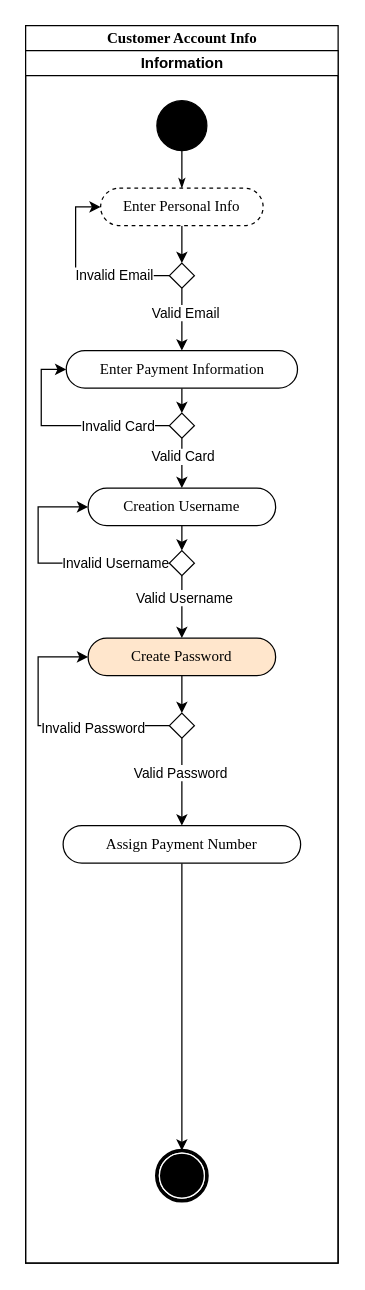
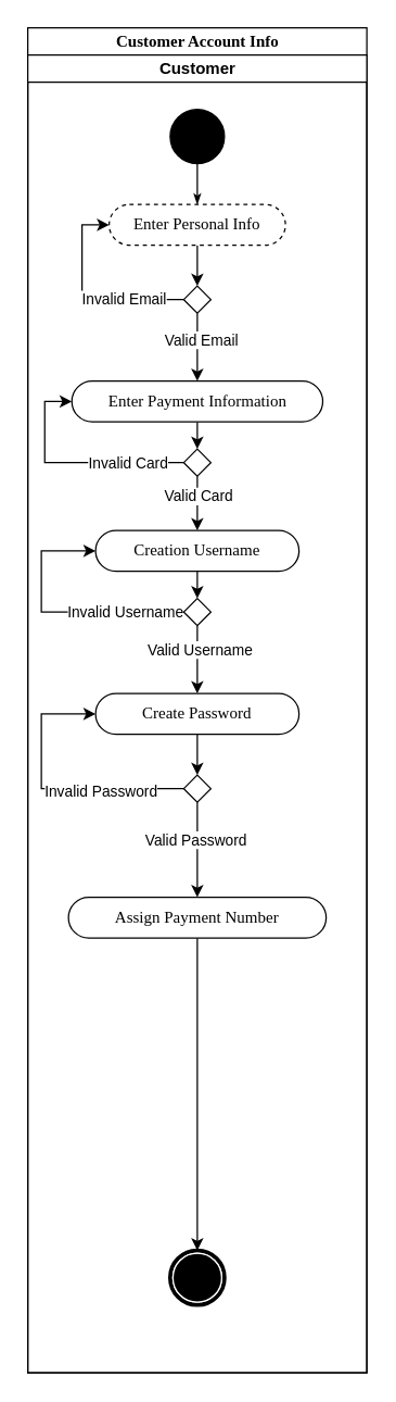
  <mxCell id="0" />
  <mxCell id="1" parent="0" />
  <mxCell id="2" value="Customer Account Info" style="swimlane;html=1;childLayout=stackLayout;startSize=20;rounded=0;shadow=0;comic=0;labelBackgroundColor=none;strokeWidth=1;fontFamily=Verdana;fontSize=12;align=center;" parent="1" vertex="1"><mxGeometry x="20" width="250" height="990" as="geometry" y="20" /></mxCell>
- <mxCell id="3" value="Information" style="swimlane;html=1;startSize=20;" parent="2" vertex="1"><mxGeometry y="20" width="250" height="970" as="geometry" /></mxCell>
+ <mxCell id="3" value="Customer" style="swimlane;html=1;startSize=20;" parent="2" vertex="1"><mxGeometry y="20" width="250" height="970" as="geometry" /></mxCell>
  <mxCell id="4" style="edgeStyle=orthogonalEdgeStyle;rounded=0;html=1;labelBackgroundColor=none;startArrow=none;startFill=0;startSize=5;endArrow=classicThin;endFill=1;endSize=5;jettySize=auto;orthogonalLoop=1;strokeWidth=1;fontFamily=Verdana;fontSize=12" parent="3" source="24" target="26" edge="1"><mxGeometry relative="1" as="geometry" /></mxCell>
  <mxCell id="5" style="edgeStyle=orthogonalEdgeStyle;rounded=0;orthogonalLoop=1;jettySize=auto;html=1;exitX=0;exitY=0.5;exitDx=0;exitDy=0;entryX=0;entryY=0.5;entryDx=0;entryDy=0;" edge="1" parent="3" source="23" target="26"><mxGeometry relative="1" as="geometry" /></mxCell>
  <mxCell id="6" value="Invalid Email" style="edgeLabel;html=1;align=center;verticalAlign=middle;resizable=0;points=[];" vertex="1" connectable="0" parent="5"><mxGeometry x="-0.405" y="-1" relative="1" as="geometry"><mxPoint as="offset" /></mxGeometry></mxCell>
  <mxCell id="7" style="edgeStyle=orthogonalEdgeStyle;rounded=0;orthogonalLoop=1;jettySize=auto;html=1;exitX=0.5;exitY=1;exitDx=0;exitDy=0;entryX=0.5;entryY=0;entryDx=0;entryDy=0;" edge="1" parent="3" source="23" target="28"><mxGeometry relative="1" as="geometry" /></mxCell>
  <mxCell id="8" value="Valid Email" style="edgeLabel;html=1;align=center;verticalAlign=middle;resizable=0;points=[];" vertex="1" connectable="0" parent="7"><mxGeometry x="-0.238" y="2" relative="1" as="geometry"><mxPoint as="offset" /></mxGeometry></mxCell>
  <mxCell id="9" style="edgeStyle=orthogonalEdgeStyle;rounded=0;orthogonalLoop=1;jettySize=auto;html=1;exitX=0;exitY=0.5;exitDx=0;exitDy=0;entryX=0;entryY=0.5;entryDx=0;entryDy=0;" edge="1" parent="3" source="22" target="28"><mxGeometry relative="1" as="geometry" /></mxCell>
  <mxCell id="10" value="Invalid Card" style="edgeLabel;html=1;align=center;verticalAlign=middle;resizable=0;points=[];" vertex="1" connectable="0" parent="9"><mxGeometry x="-0.504" relative="1" as="geometry"><mxPoint as="offset" /></mxGeometry></mxCell>
  <mxCell id="11" style="edgeStyle=orthogonalEdgeStyle;rounded=0;orthogonalLoop=1;jettySize=auto;html=1;exitX=0.5;exitY=1;exitDx=0;exitDy=0;entryX=0.5;entryY=0;entryDx=0;entryDy=0;" edge="1" parent="3" source="19" target="33"><mxGeometry relative="1" as="geometry" /></mxCell>
  <mxCell id="12" style="edgeStyle=orthogonalEdgeStyle;rounded=0;orthogonalLoop=1;jettySize=auto;html=1;entryX=0.5;entryY=0;entryDx=0;entryDy=0;" edge="1" parent="3" source="33" target="30"><mxGeometry relative="1" as="geometry" /></mxCell>
  <mxCell id="13" value="Valid Username" style="edgeLabel;html=1;align=center;verticalAlign=middle;resizable=0;points=[];" vertex="1" connectable="0" parent="12"><mxGeometry x="-0.336" y="1" relative="1" as="geometry"><mxPoint as="offset" /></mxGeometry></mxCell>
  <mxCell id="14" style="edgeStyle=orthogonalEdgeStyle;rounded=0;orthogonalLoop=1;jettySize=auto;html=1;exitX=0.5;exitY=1;exitDx=0;exitDy=0;entryX=0.5;entryY=0;entryDx=0;entryDy=0;" edge="1" parent="3" source="18" target="35"><mxGeometry relative="1" as="geometry" /></mxCell>
  <mxCell id="15" value="Valid Password" style="edgeLabel;html=1;align=center;verticalAlign=middle;resizable=0;points=[];" vertex="1" connectable="0" parent="14"><mxGeometry x="-0.216" y="-2" relative="1" as="geometry"><mxPoint as="offset" /></mxGeometry></mxCell>
  <mxCell id="16" style="edgeStyle=orthogonalEdgeStyle;rounded=0;orthogonalLoop=1;jettySize=auto;html=1;exitX=0;exitY=0.5;exitDx=0;exitDy=0;entryX=0;entryY=0.5;entryDx=0;entryDy=0;" edge="1" parent="3" source="18" target="30"><mxGeometry relative="1" as="geometry"><Array as="points"><mxPoint x="10" y="540" /><mxPoint x="10" y="485" /></Array></mxGeometry></mxCell>
  <mxCell id="17" value="Invalid Password" style="edgeLabel;html=1;align=center;verticalAlign=middle;resizable=0;points=[];" vertex="1" connectable="0" parent="16"><mxGeometry x="-0.379" relative="1" as="geometry"><mxPoint y="1" as="offset" /></mxGeometry></mxCell>
  <mxCell id="18" value="" style="rhombus;whiteSpace=wrap;html=1;" vertex="1" parent="3"><mxGeometry x="115" y="530" width="20" height="20" as="geometry" /></mxCell>
  <mxCell id="19" value="Creation Username" style="rounded=1;whiteSpace=wrap;html=1;shadow=0;comic=0;labelBackgroundColor=none;strokeWidth=1;fontFamily=Verdana;fontSize=12;align=center;arcSize=50;" parent="3" vertex="1"><mxGeometry x="50" y="350" width="150" height="30" as="geometry" /></mxCell>
  <mxCell id="20" style="edgeStyle=orthogonalEdgeStyle;rounded=0;orthogonalLoop=1;jettySize=auto;html=1;exitX=0.5;exitY=1;exitDx=0;exitDy=0;entryX=0.5;entryY=0;entryDx=0;entryDy=0;" edge="1" parent="3" source="22" target="19"><mxGeometry relative="1" as="geometry" /></mxCell>
  <mxCell id="21" value="Valid Card" style="edgeLabel;html=1;align=center;verticalAlign=middle;resizable=0;points=[];" vertex="1" connectable="0" parent="20"><mxGeometry x="-0.315" relative="1" as="geometry"><mxPoint as="offset" /></mxGeometry></mxCell>
  <mxCell id="22" value="" style="rhombus;whiteSpace=wrap;html=1;" vertex="1" parent="3"><mxGeometry x="115" y="290" width="20" height="20" as="geometry" /></mxCell>
  <mxCell id="23" value="" style="rhombus;whiteSpace=wrap;html=1;" vertex="1" parent="3"><mxGeometry x="115" y="170" width="20" height="20" as="geometry" /></mxCell>
  <mxCell id="24" value="" style="ellipse;whiteSpace=wrap;html=1;rounded=0;shadow=0;comic=0;labelBackgroundColor=none;strokeWidth=1;fillColor=#000000;fontFamily=Verdana;fontSize=12;align=center;" parent="3" vertex="1"><mxGeometry x="105" y="40" width="40" height="40" as="geometry" /></mxCell>
  <mxCell id="25" style="edgeStyle=orthogonalEdgeStyle;rounded=0;orthogonalLoop=1;jettySize=auto;html=1;entryX=0.5;entryY=0;entryDx=0;entryDy=0;" edge="1" parent="3" source="26" target="23"><mxGeometry relative="1" as="geometry" /></mxCell>
  <mxCell id="26" value="Enter Personal Info" style="rounded=1;whiteSpace=wrap;html=1;shadow=0;comic=0;labelBackgroundColor=none;strokeWidth=1;fontFamily=Verdana;fontSize=12;align=center;arcSize=50;dashed=1;" parent="3" vertex="1"><mxGeometry x="60" y="110" width="130" height="30" as="geometry" /></mxCell>
  <mxCell id="27" style="edgeStyle=orthogonalEdgeStyle;rounded=0;orthogonalLoop=1;jettySize=auto;html=1;exitX=0.5;exitY=1;exitDx=0;exitDy=0;entryX=0.5;entryY=0;entryDx=0;entryDy=0;" edge="1" parent="3" source="28" target="22"><mxGeometry relative="1" as="geometry" /></mxCell>
  <mxCell id="28" value="Enter Payment Information" style="rounded=1;whiteSpace=wrap;html=1;shadow=0;comic=0;labelBackgroundColor=none;strokeWidth=1;fontFamily=Verdana;fontSize=12;align=center;arcSize=50;" parent="3" vertex="1"><mxGeometry x="32.5" y="240" width="185" height="30" as="geometry" /></mxCell>
  <mxCell id="29" style="edgeStyle=orthogonalEdgeStyle;rounded=0;orthogonalLoop=1;jettySize=auto;html=1;entryX=0.5;entryY=0;entryDx=0;entryDy=0;" edge="1" parent="3" source="30" target="18"><mxGeometry relative="1" as="geometry" /></mxCell>
- <mxCell id="30" value="Create Password" style="rounded=1;whiteSpace=wrap;html=1;shadow=0;comic=0;labelBackgroundColor=none;strokeWidth=1;fontFamily=Verdana;fontSize=12;align=center;arcSize=50;fillColor=#ffe6cc;" vertex="1" parent="3"><mxGeometry x="50" y="470" width="150" height="30" as="geometry" /></mxCell>
+ <mxCell id="30" value="Create Password" style="rounded=1;whiteSpace=wrap;html=1;shadow=0;comic=0;labelBackgroundColor=none;strokeWidth=1;fontFamily=Verdana;fontSize=12;align=center;arcSize=50;" vertex="1" parent="3"><mxGeometry x="50" y="470" width="150" height="30" as="geometry" /></mxCell>
  <mxCell id="31" style="edgeStyle=orthogonalEdgeStyle;rounded=0;orthogonalLoop=1;jettySize=auto;html=1;exitX=0;exitY=0.5;exitDx=0;exitDy=0;entryX=0;entryY=0.5;entryDx=0;entryDy=0;" edge="1" parent="3" source="33" target="19"><mxGeometry relative="1" as="geometry"><Array as="points"><mxPoint x="10" y="410" /><mxPoint x="10" y="365" /></Array></mxGeometry></mxCell>
  <mxCell id="32" value="Invalid Username" style="edgeLabel;html=1;align=center;verticalAlign=middle;resizable=0;points=[];" vertex="1" connectable="0" parent="31"><mxGeometry x="-0.537" y="-1" relative="1" as="geometry"><mxPoint as="offset" /></mxGeometry></mxCell>
  <mxCell id="33" value="" style="rhombus;whiteSpace=wrap;html=1;" vertex="1" parent="3"><mxGeometry x="115" y="400" width="20" height="20" as="geometry" /></mxCell>
  <mxCell id="34" style="edgeStyle=orthogonalEdgeStyle;rounded=0;orthogonalLoop=1;jettySize=auto;html=1;exitX=0.5;exitY=1;exitDx=0;exitDy=0;entryX=0.5;entryY=0;entryDx=0;entryDy=0;" edge="1" parent="3" source="35" target="36"><mxGeometry relative="1" as="geometry" /></mxCell>
  <mxCell id="35" value="Assign Payment Number" style="rounded=1;whiteSpace=wrap;html=1;shadow=0;comic=0;labelBackgroundColor=none;strokeWidth=1;fontFamily=Verdana;fontSize=12;align=center;arcSize=50;" parent="3" vertex="1"><mxGeometry x="30" y="620" width="190" height="30" as="geometry" /></mxCell>
  <mxCell id="36" value="" style="shape=mxgraph.bpmn.shape;html=1;verticalLabelPosition=bottom;labelBackgroundColor=#ffffff;verticalAlign=top;perimeter=ellipsePerimeter;outline=end;symbol=terminate;rounded=0;shadow=0;comic=0;strokeWidth=1;fontFamily=Verdana;fontSize=12;align=center;" parent="3" vertex="1"><mxGeometry x="105" y="880" width="40" height="40" as="geometry" /></mxCell>
